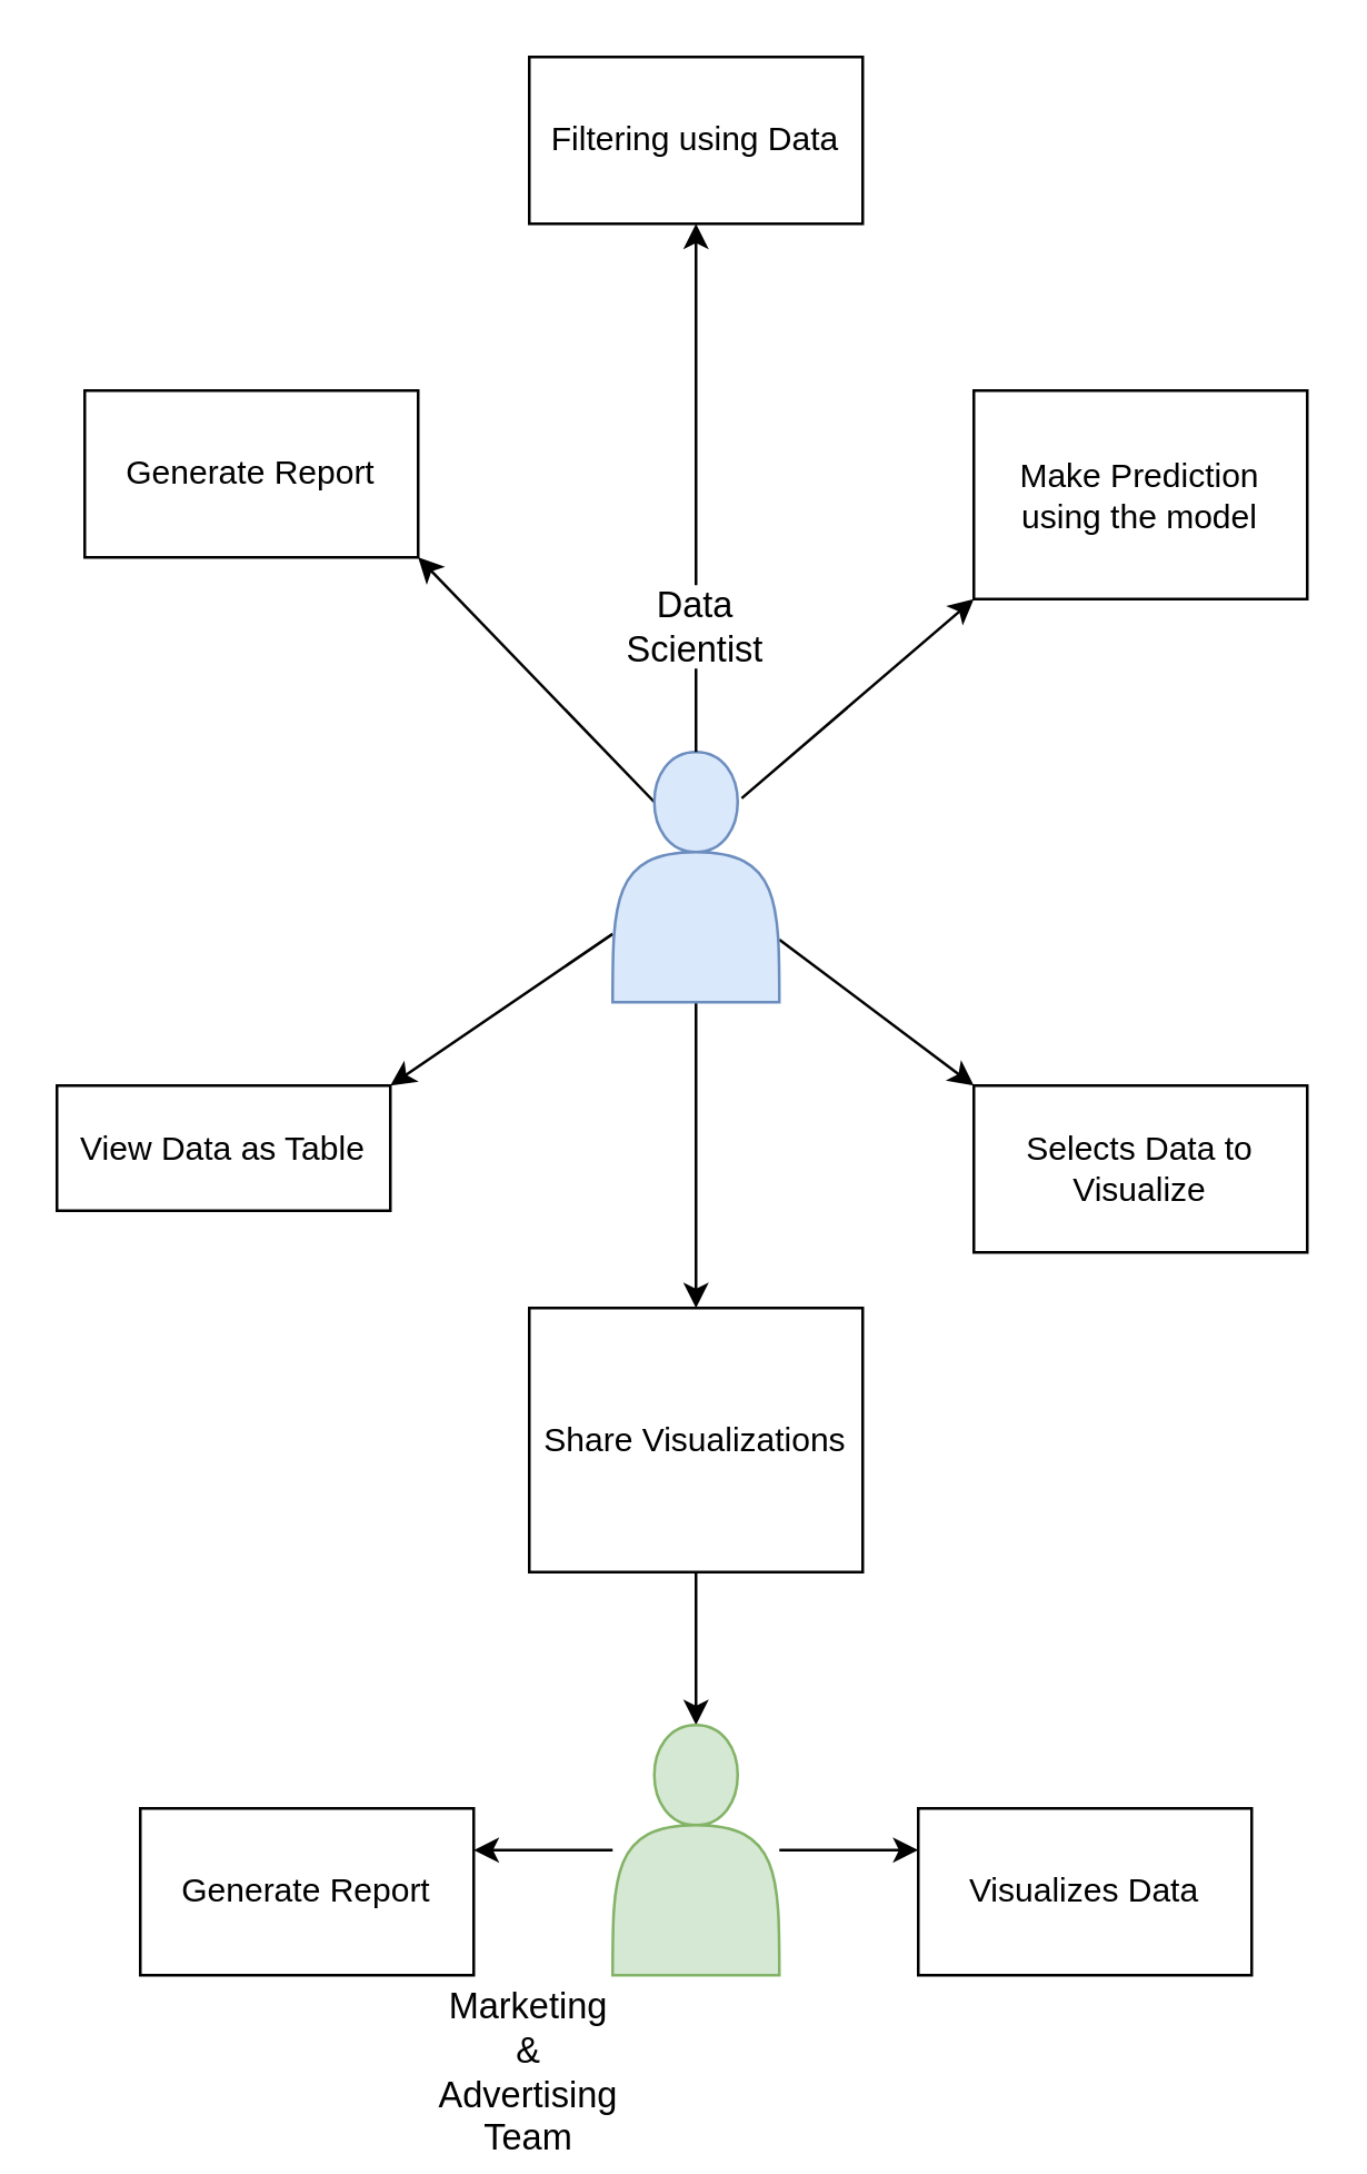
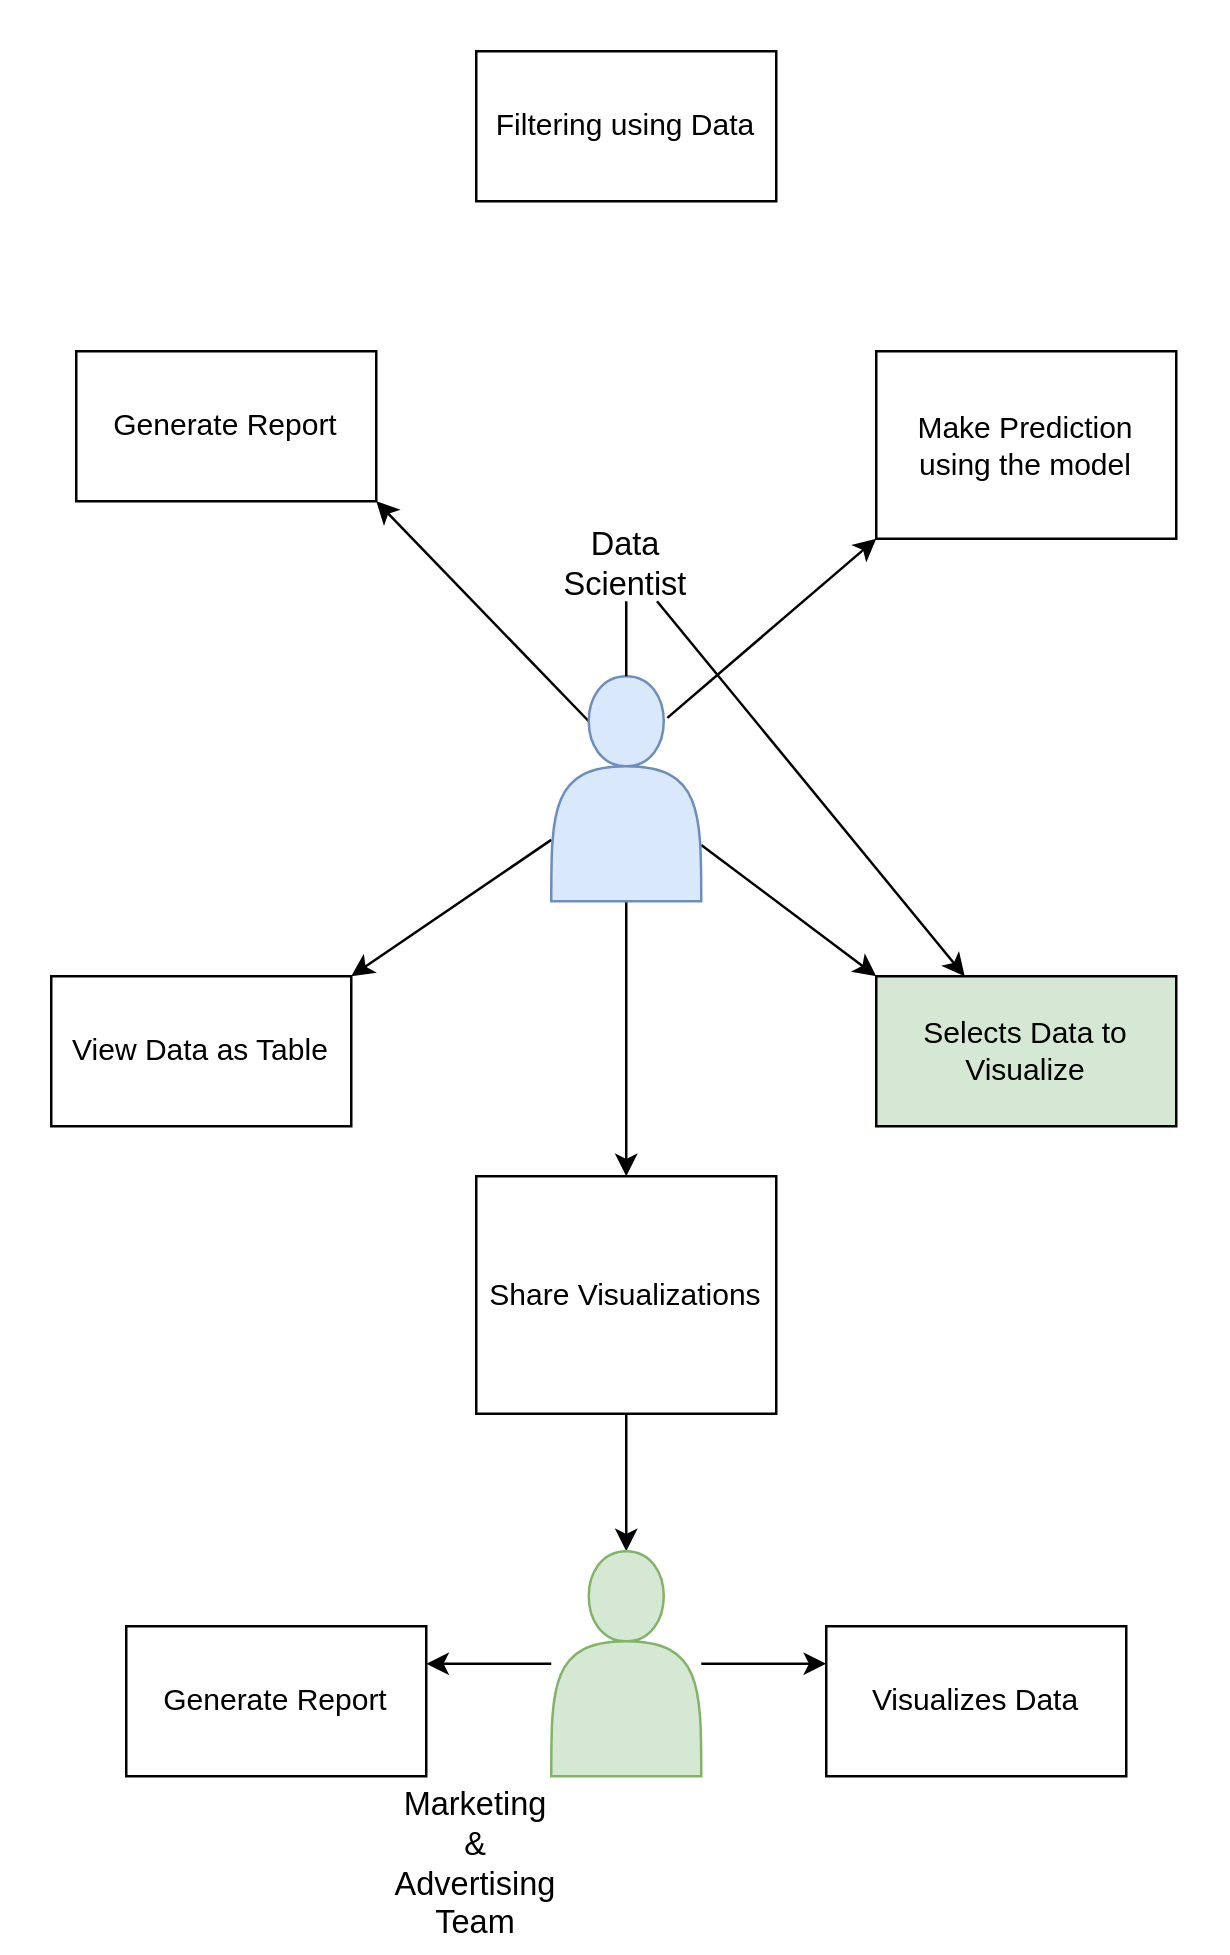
  <mxCell id="0" />
  <mxCell id="1" parent="0" />
  <mxCell id="2" style="edgeStyle=none;html=1;entryX=1;entryY=0;entryDx=0;entryDy=0;" edge="1" parent="1" source="8" target="9"><mxGeometry relative="1" as="geometry" /></mxCell>
  <mxCell id="3" style="edgeStyle=none;html=1;entryX=0;entryY=0;entryDx=0;entryDy=0;" edge="1" parent="1" source="8" target="10"><mxGeometry relative="1" as="geometry" /></mxCell>
  <mxCell id="4" style="edgeStyle=none;html=1;entryX=0;entryY=1;entryDx=0;entryDy=0;exitX=0.774;exitY=0.185;exitDx=0;exitDy=0;exitPerimeter=0;" edge="1" parent="1" source="8" target="11"><mxGeometry relative="1" as="geometry"><mxPoint x="270" y="290" as="sourcePoint" /></mxGeometry></mxCell>
  <mxCell id="5" style="edgeStyle=none;html=1;entryX=0.5;entryY=0;entryDx=0;entryDy=0;" edge="1" parent="1" source="8" target="14"><mxGeometry relative="1" as="geometry" /></mxCell>
  <mxCell id="6" style="edgeStyle=none;html=1;entryX=1;entryY=1;entryDx=0;entryDy=0;exitX=0.25;exitY=0.2;exitDx=0;exitDy=0;exitPerimeter=0;" edge="1" parent="1" source="8" target="19"><mxGeometry relative="1" as="geometry"><mxPoint x="220" y="281" as="sourcePoint" /></mxGeometry></mxCell>
- <mxCell id="7" style="edgeStyle=none;html=1;entryX=0.5;entryY=1;entryDx=0;entryDy=0;startArrow=none;" edge="1" parent="1" source="22" target="12"><mxGeometry relative="1" as="geometry"><mxPoint x="240" y="130" as="targetPoint" /></mxGeometry></mxCell>
+ <mxCell id="7" style="edgeStyle=none;html=1;startArrow=none;" edge="1" parent="1" source="22" target="10"><mxGeometry relative="1" as="geometry"><mxPoint x="240" y="130" as="targetPoint" /></mxGeometry></mxCell>
  <mxCell id="8" value="" style="shape=actor;whiteSpace=wrap;html=1;fillColor=#dae8fc;strokeColor=#6c8ebf;" vertex="1" parent="1"><mxGeometry x="220" y="270" width="60" height="90" as="geometry" /></mxCell>
- <mxCell id="9" value="View Data as Table" style="rounded=0;whiteSpace=wrap;html=1;" vertex="1" parent="1"><mxGeometry x="20" y="390" width="120" height="45" as="geometry" /></mxCell>
- <mxCell id="10" value="Selects Data to Visualize" style="rounded=0;whiteSpace=wrap;html=1;" vertex="1" parent="1"><mxGeometry x="350" y="390" width="120" height="60" as="geometry" /></mxCell>
+ <mxCell id="9" value="View Data as Table" style="rounded=0;whiteSpace=wrap;html=1;" vertex="1" parent="1"><mxGeometry x="20" y="390" width="120" height="60" as="geometry" /></mxCell>
+ <mxCell id="10" value="Selects Data to Visualize" style="rounded=0;whiteSpace=wrap;html=1;fillColor=#d5e8d4;" vertex="1" parent="1"><mxGeometry x="350" y="390" width="120" height="60" as="geometry" /></mxCell>
  <mxCell id="11" value="Make Prediction using the model" style="rounded=0;whiteSpace=wrap;html=1;" vertex="1" parent="1"><mxGeometry x="350" y="140" width="120" height="75" as="geometry" /></mxCell>
  <mxCell id="12" value="Filtering using Data" style="rounded=0;whiteSpace=wrap;html=1;" vertex="1" parent="1"><mxGeometry x="190" y="20" width="120" height="60" as="geometry" /></mxCell>
  <mxCell id="13" style="edgeStyle=none;html=1;entryX=0.5;entryY=0;entryDx=0;entryDy=0;" edge="1" parent="1" source="14" target="17"><mxGeometry relative="1" as="geometry" /></mxCell>
  <mxCell id="14" value="Share Visualizations" style="rounded=0;whiteSpace=wrap;html=1;" vertex="1" parent="1"><mxGeometry x="190" y="470" width="120" height="95" as="geometry" /></mxCell>
  <mxCell id="15" style="edgeStyle=none;html=1;entryX=0;entryY=0.25;entryDx=0;entryDy=0;" edge="1" parent="1" source="17" target="18"><mxGeometry relative="1" as="geometry" /></mxCell>
  <mxCell id="16" style="edgeStyle=none;html=1;entryX=1;entryY=0.25;entryDx=0;entryDy=0;" edge="1" parent="1" source="17" target="20"><mxGeometry relative="1" as="geometry" /></mxCell>
  <mxCell id="17" value="" style="shape=actor;whiteSpace=wrap;html=1;fillColor=#d5e8d4;strokeColor=#82b366;" vertex="1" parent="1"><mxGeometry x="220" y="620" width="60" height="90" as="geometry" /></mxCell>
  <mxCell id="18" value="Visualizes Data" style="rounded=0;whiteSpace=wrap;html=1;" vertex="1" parent="1"><mxGeometry x="330" y="650" width="120" height="60" as="geometry" /></mxCell>
  <mxCell id="19" value="Generate Report" style="rounded=0;whiteSpace=wrap;html=1;" vertex="1" parent="1"><mxGeometry x="30" y="140" width="120" height="60" as="geometry" /></mxCell>
  <mxCell id="20" value="Generate Report" style="rounded=0;whiteSpace=wrap;html=1;" vertex="1" parent="1"><mxGeometry x="50" y="650" width="120" height="60" as="geometry" /></mxCell>
  <mxCell id="21" value="" style="edgeStyle=none;html=1;entryX=0.5;entryY=1;entryDx=0;entryDy=0;endArrow=none;" edge="1" parent="1" source="8" target="22"><mxGeometry relative="1" as="geometry"><mxPoint x="250" y="80" as="targetPoint" /><mxPoint x="250" y="270" as="sourcePoint" /></mxGeometry></mxCell>
  <mxCell id="22" value="Data Scientist" style="text;html=1;strokeColor=none;fillColor=none;align=center;verticalAlign=middle;whiteSpace=wrap;rounded=0;fontSize=13;" vertex="1" parent="1"><mxGeometry x="220" y="210" width="60" height="30" as="geometry" /></mxCell>
  <mxCell id="23" value="Marketing &amp;amp; Advertising Team" style="text;html=1;strokeColor=none;fillColor=none;align=center;verticalAlign=middle;whiteSpace=wrap;rounded=0;fontSize=13;" vertex="1" parent="1"><mxGeometry x="160" y="730" width="60" height="30" as="geometry" /></mxCell>
